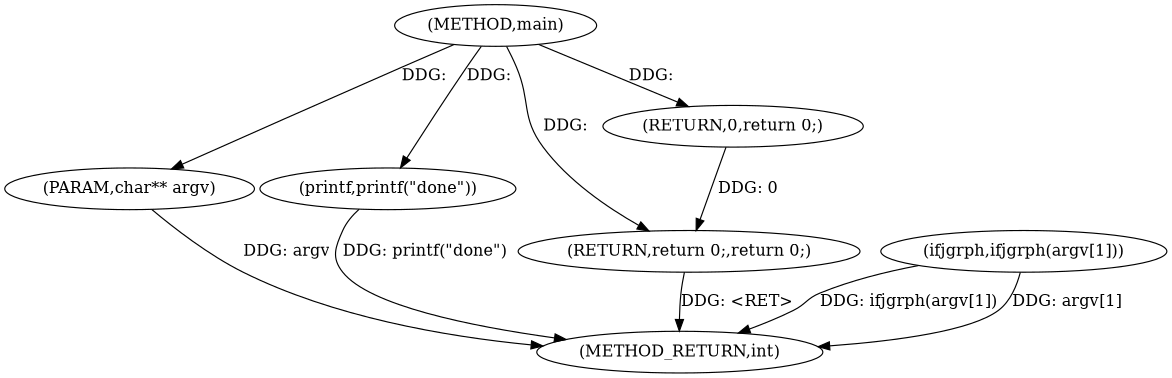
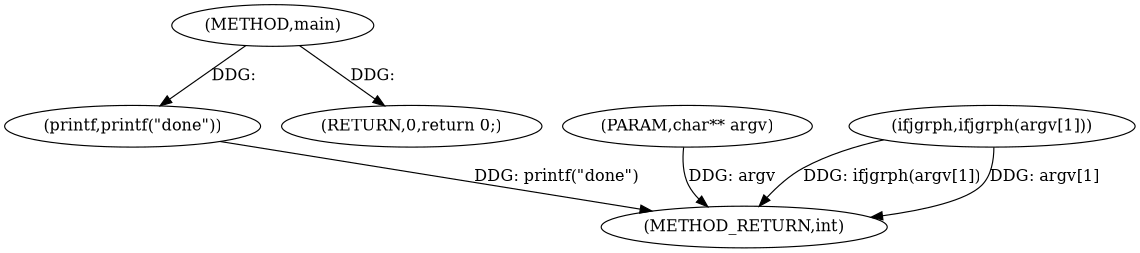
  digraph {
    n1 [label="(METHOD,main)"]
    n2 [label="(PARAM,char** argv)"]
    n3 [label="(printf,printf(\"done\"))"]
-   n4 [label="(RETURN,return 0;,return 0;)"]
    n5 [label="(RETURN,0,return 0;)"]
    n6 [label="(METHOD_RETURN,int)"]
    n7 [label="(ifjgrph,ifjgrph(argv[1]))"]
-   n1 -> n2 [label="DDG: "]
    n1 -> n3 [label="DDG: "]
-   n1 -> n4 [label="DDG: "]
    n1 -> n5 [label="DDG: "]
    n2 -> n6 [label="DDG: argv"]
    n3 -> n6 [label="DDG: printf(\"done\")"]
-   n4 -> n6 [label="DDG: <RET>"]
-   n5 -> n4 [label="DDG: 0"]
    n7 -> n6 [label="DDG: ifjgrph(argv[1])"]
    n7 -> n6 [label="DDG: argv[1]"]
  }
